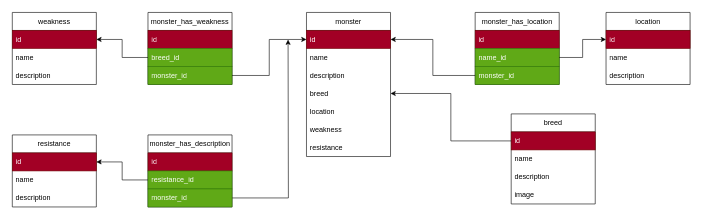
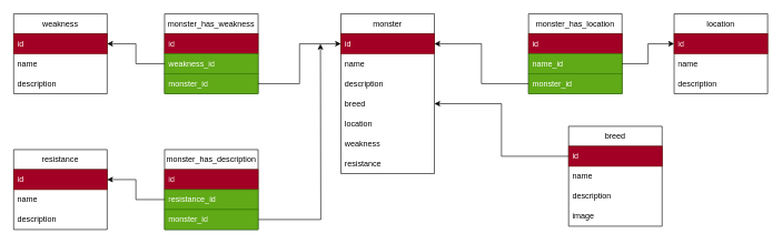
  <mxCell id="0" />
  <mxCell id="1" parent="0" />
  <mxCell id="2" value="monster" style="swimlane;fontStyle=0;childLayout=stackLayout;horizontal=1;startSize=30;horizontalStack=0;resizeParent=1;resizeParentMax=0;resizeLast=0;collapsible=1;marginBottom=0;whiteSpace=wrap;html=1;" parent="1" vertex="1"><mxGeometry x="510" y="20" width="140" height="240" as="geometry" /></mxCell>
  <mxCell id="3" value="id" style="text;strokeColor=#6F0000;fillColor=#a20025;align=left;verticalAlign=middle;spacingLeft=4;spacingRight=4;overflow=hidden;points=[[0,0.5],[1,0.5]];portConstraint=eastwest;rotatable=0;whiteSpace=wrap;html=1;fillStyle=solid;fontColor=#ffffff;" parent="2" vertex="1"><mxGeometry y="30" width="140" height="30" as="geometry" /></mxCell>
  <mxCell id="4" value="name" style="text;strokeColor=none;fillColor=none;align=left;verticalAlign=middle;spacingLeft=4;spacingRight=4;overflow=hidden;points=[[0,0.5],[1,0.5]];portConstraint=eastwest;rotatable=0;whiteSpace=wrap;html=1;" parent="2" vertex="1"><mxGeometry y="60" width="140" height="30" as="geometry" /></mxCell>
  <mxCell id="5" value="description" style="text;strokeColor=none;fillColor=none;align=left;verticalAlign=middle;spacingLeft=4;spacingRight=4;overflow=hidden;points=[[0,0.5],[1,0.5]];portConstraint=eastwest;rotatable=0;whiteSpace=wrap;html=1;" parent="2" vertex="1"><mxGeometry y="90" width="140" height="30" as="geometry" /></mxCell>
  <mxCell id="6" value="breed" style="text;strokeColor=none;fillColor=none;align=left;verticalAlign=middle;spacingLeft=4;spacingRight=4;overflow=hidden;points=[[0,0.5],[1,0.5]];portConstraint=eastwest;rotatable=0;whiteSpace=wrap;html=1;" parent="2" vertex="1"><mxGeometry y="120" width="140" height="30" as="geometry" /></mxCell>
  <mxCell id="7" value="location" style="text;strokeColor=none;fillColor=none;align=left;verticalAlign=middle;spacingLeft=4;spacingRight=4;overflow=hidden;points=[[0,0.5],[1,0.5]];portConstraint=eastwest;rotatable=0;whiteSpace=wrap;html=1;" parent="2" vertex="1"><mxGeometry y="150" width="140" height="30" as="geometry" /></mxCell>
  <mxCell id="8" value="weakness" style="text;strokeColor=none;fillColor=none;align=left;verticalAlign=middle;spacingLeft=4;spacingRight=4;overflow=hidden;points=[[0,0.5],[1,0.5]];portConstraint=eastwest;rotatable=0;whiteSpace=wrap;html=1;" parent="2" vertex="1"><mxGeometry y="180" width="140" height="30" as="geometry" /></mxCell>
  <mxCell id="9" value="resistance" style="text;strokeColor=none;fillColor=none;align=left;verticalAlign=middle;spacingLeft=4;spacingRight=4;overflow=hidden;points=[[0,0.5],[1,0.5]];portConstraint=eastwest;rotatable=0;whiteSpace=wrap;html=1;" parent="2" vertex="1"><mxGeometry y="210" width="140" height="30" as="geometry" /></mxCell>
  <mxCell id="10" value="&lt;span style=&quot;text-align: left;&quot;&gt;weakness&lt;/span&gt;" style="swimlane;fontStyle=0;childLayout=stackLayout;horizontal=1;startSize=30;horizontalStack=0;resizeParent=1;resizeParentMax=0;resizeLast=0;collapsible=1;marginBottom=0;whiteSpace=wrap;html=1;" parent="1" vertex="1"><mxGeometry x="20" y="20" width="140" height="120" as="geometry" /></mxCell>
  <mxCell id="11" value="id" style="text;strokeColor=#6F0000;fillColor=#a20025;align=left;verticalAlign=middle;spacingLeft=4;spacingRight=4;overflow=hidden;points=[[0,0.5],[1,0.5]];portConstraint=eastwest;rotatable=0;whiteSpace=wrap;html=1;fontColor=#ffffff;" parent="10" vertex="1"><mxGeometry y="30" width="140" height="30" as="geometry" /></mxCell>
  <mxCell id="12" value="name" style="text;strokeColor=none;fillColor=none;align=left;verticalAlign=middle;spacingLeft=4;spacingRight=4;overflow=hidden;points=[[0,0.5],[1,0.5]];portConstraint=eastwest;rotatable=0;whiteSpace=wrap;html=1;" parent="10" vertex="1"><mxGeometry y="60" width="140" height="30" as="geometry" /></mxCell>
  <mxCell id="13" value="description" style="text;strokeColor=none;fillColor=none;align=left;verticalAlign=middle;spacingLeft=4;spacingRight=4;overflow=hidden;points=[[0,0.5],[1,0.5]];portConstraint=eastwest;rotatable=0;whiteSpace=wrap;html=1;" parent="10" vertex="1"><mxGeometry y="90" width="140" height="30" as="geometry" /></mxCell>
  <mxCell id="14" value="monster_has_&lt;span style=&quot;text-align: left;&quot;&gt;weakness&lt;/span&gt;" style="swimlane;fontStyle=0;childLayout=stackLayout;horizontal=1;startSize=30;horizontalStack=0;resizeParent=1;resizeParentMax=0;resizeLast=0;collapsible=1;marginBottom=0;whiteSpace=wrap;html=1;" parent="1" vertex="1"><mxGeometry x="246" y="20" width="140" height="120" as="geometry" /></mxCell>
  <mxCell id="15" value="id" style="text;strokeColor=#6F0000;fillColor=#a20025;align=left;verticalAlign=middle;spacingLeft=4;spacingRight=4;overflow=hidden;points=[[0,0.5],[1,0.5]];portConstraint=eastwest;rotatable=0;whiteSpace=wrap;html=1;fontColor=#ffffff;" parent="14" vertex="1"><mxGeometry y="30" width="140" height="30" as="geometry" /></mxCell>
- <mxCell id="16" value="breed_id" style="text;strokeColor=#2D7600;fillColor=#60a917;align=left;verticalAlign=middle;spacingLeft=4;spacingRight=4;overflow=hidden;points=[[0,0.5],[1,0.5]];portConstraint=eastwest;rotatable=0;whiteSpace=wrap;html=1;fontColor=#ffffff;" parent="14" vertex="1"><mxGeometry y="60" width="140" height="30" as="geometry" /></mxCell>
+ <mxCell id="16" value="weakness_id" style="text;strokeColor=#2D7600;fillColor=#60a917;align=left;verticalAlign=middle;spacingLeft=4;spacingRight=4;overflow=hidden;points=[[0,0.5],[1,0.5]];portConstraint=eastwest;rotatable=0;whiteSpace=wrap;html=1;fontColor=#ffffff;" parent="14" vertex="1"><mxGeometry y="60" width="140" height="30" as="geometry" /></mxCell>
  <mxCell id="17" value="monster_id" style="text;strokeColor=#2D7600;fillColor=#60a917;align=left;verticalAlign=middle;spacingLeft=4;spacingRight=4;overflow=hidden;points=[[0,0.5],[1,0.5]];portConstraint=eastwest;rotatable=0;whiteSpace=wrap;html=1;fontColor=#ffffff;" parent="14" vertex="1"><mxGeometry y="90" width="140" height="30" as="geometry" /></mxCell>
  <mxCell id="18" style="edgeStyle=orthogonalEdgeStyle;rounded=0;orthogonalLoop=1;jettySize=auto;html=1;entryX=1;entryY=0.5;entryDx=0;entryDy=0;" parent="1" source="16" target="11" edge="1"><mxGeometry relative="1" as="geometry" /></mxCell>
  <mxCell id="19" style="edgeStyle=orthogonalEdgeStyle;rounded=0;orthogonalLoop=1;jettySize=auto;html=1;entryX=0;entryY=0.5;entryDx=0;entryDy=0;" parent="1" source="17" target="3" edge="1"><mxGeometry relative="1" as="geometry" /></mxCell>
  <mxCell id="20" value="resistance" style="swimlane;fontStyle=0;childLayout=stackLayout;horizontal=1;startSize=30;horizontalStack=0;resizeParent=1;resizeParentMax=0;resizeLast=0;collapsible=1;marginBottom=0;whiteSpace=wrap;html=1;" parent="1" vertex="1"><mxGeometry x="20" y="224" width="140" height="120" as="geometry" /></mxCell>
  <mxCell id="21" value="id" style="text;strokeColor=#6F0000;fillColor=#a20025;align=left;verticalAlign=middle;spacingLeft=4;spacingRight=4;overflow=hidden;points=[[0,0.5],[1,0.5]];portConstraint=eastwest;rotatable=0;whiteSpace=wrap;html=1;fontColor=#ffffff;" parent="20" vertex="1"><mxGeometry y="30" width="140" height="30" as="geometry" /></mxCell>
  <mxCell id="22" value="name" style="text;strokeColor=none;fillColor=none;align=left;verticalAlign=middle;spacingLeft=4;spacingRight=4;overflow=hidden;points=[[0,0.5],[1,0.5]];portConstraint=eastwest;rotatable=0;whiteSpace=wrap;html=1;" parent="20" vertex="1"><mxGeometry y="60" width="140" height="30" as="geometry" /></mxCell>
  <mxCell id="23" value="description" style="text;strokeColor=none;fillColor=none;align=left;verticalAlign=middle;spacingLeft=4;spacingRight=4;overflow=hidden;points=[[0,0.5],[1,0.5]];portConstraint=eastwest;rotatable=0;whiteSpace=wrap;html=1;" parent="20" vertex="1"><mxGeometry y="90" width="140" height="30" as="geometry" /></mxCell>
  <mxCell id="24" value="monster_has_description" style="swimlane;fontStyle=0;childLayout=stackLayout;horizontal=1;startSize=30;horizontalStack=0;resizeParent=1;resizeParentMax=0;resizeLast=0;collapsible=1;marginBottom=0;whiteSpace=wrap;html=1;" parent="1" vertex="1"><mxGeometry x="246" y="224" width="140" height="120" as="geometry" /></mxCell>
  <mxCell id="25" value="id" style="text;strokeColor=#6F0000;fillColor=#a20025;align=left;verticalAlign=middle;spacingLeft=4;spacingRight=4;overflow=hidden;points=[[0,0.5],[1,0.5]];portConstraint=eastwest;rotatable=0;whiteSpace=wrap;html=1;fontColor=#ffffff;" parent="24" vertex="1"><mxGeometry y="30" width="140" height="30" as="geometry" /></mxCell>
  <mxCell id="26" value="resistance_id" style="text;strokeColor=#2D7600;fillColor=#60a917;align=left;verticalAlign=middle;spacingLeft=4;spacingRight=4;overflow=hidden;points=[[0,0.5],[1,0.5]];portConstraint=eastwest;rotatable=0;whiteSpace=wrap;html=1;fontColor=#ffffff;" parent="24" vertex="1"><mxGeometry y="60" width="140" height="30" as="geometry" /></mxCell>
  <mxCell id="27" style="edgeStyle=orthogonalEdgeStyle;rounded=0;orthogonalLoop=1;jettySize=auto;html=1;" parent="24" source="28" edge="1"><mxGeometry relative="1" as="geometry"><mxPoint x="233.353" y="-158.765" as="targetPoint" /></mxGeometry></mxCell>
  <mxCell id="28" value="monster_id" style="text;strokeColor=#2D7600;fillColor=#60a917;align=left;verticalAlign=middle;spacingLeft=4;spacingRight=4;overflow=hidden;points=[[0,0.5],[1,0.5]];portConstraint=eastwest;rotatable=0;whiteSpace=wrap;html=1;fontColor=#ffffff;" parent="24" vertex="1"><mxGeometry y="90" width="140" height="30" as="geometry" /></mxCell>
  <mxCell id="29" style="edgeStyle=orthogonalEdgeStyle;rounded=0;orthogonalLoop=1;jettySize=auto;html=1;entryX=1;entryY=0.5;entryDx=0;entryDy=0;" parent="1" source="26" target="21" edge="1"><mxGeometry relative="1" as="geometry" /></mxCell>
  <mxCell id="30" value="breed" style="swimlane;fontStyle=0;childLayout=stackLayout;horizontal=1;startSize=30;horizontalStack=0;resizeParent=1;resizeParentMax=0;resizeLast=0;collapsible=1;marginBottom=0;whiteSpace=wrap;html=1;" parent="1" vertex="1"><mxGeometry x="851" y="189" width="140" height="150" as="geometry" /></mxCell>
  <mxCell id="31" value="id" style="text;strokeColor=#6F0000;fillColor=#a20025;align=left;verticalAlign=middle;spacingLeft=4;spacingRight=4;overflow=hidden;points=[[0,0.5],[1,0.5]];portConstraint=eastwest;rotatable=0;whiteSpace=wrap;html=1;fontColor=#ffffff;" parent="30" vertex="1"><mxGeometry y="30" width="140" height="30" as="geometry" /></mxCell>
  <mxCell id="32" value="name" style="text;strokeColor=none;fillColor=none;align=left;verticalAlign=middle;spacingLeft=4;spacingRight=4;overflow=hidden;points=[[0,0.5],[1,0.5]];portConstraint=eastwest;rotatable=0;whiteSpace=wrap;html=1;" parent="30" vertex="1"><mxGeometry y="60" width="140" height="30" as="geometry" /></mxCell>
  <mxCell id="33" value="description" style="text;strokeColor=none;fillColor=none;align=left;verticalAlign=middle;spacingLeft=4;spacingRight=4;overflow=hidden;points=[[0,0.5],[1,0.5]];portConstraint=eastwest;rotatable=0;whiteSpace=wrap;html=1;" parent="30" vertex="1"><mxGeometry y="90" width="140" height="30" as="geometry" /></mxCell>
  <mxCell id="34" value="image" style="text;strokeColor=none;fillColor=none;align=left;verticalAlign=middle;spacingLeft=4;spacingRight=4;overflow=hidden;points=[[0,0.5],[1,0.5]];portConstraint=eastwest;rotatable=0;whiteSpace=wrap;html=1;" parent="30" vertex="1"><mxGeometry y="120" width="140" height="30" as="geometry" /></mxCell>
  <mxCell id="35" style="edgeStyle=orthogonalEdgeStyle;rounded=0;orthogonalLoop=1;jettySize=auto;html=1;entryX=1;entryY=0.5;entryDx=0;entryDy=0;" parent="1" source="31" target="6" edge="1"><mxGeometry relative="1" as="geometry" /></mxCell>
  <mxCell id="36" value="location" style="swimlane;fontStyle=0;childLayout=stackLayout;horizontal=1;startSize=30;horizontalStack=0;resizeParent=1;resizeParentMax=0;resizeLast=0;collapsible=1;marginBottom=0;whiteSpace=wrap;html=1;" parent="1" vertex="1"><mxGeometry x="1009" y="20" width="140" height="120" as="geometry" /></mxCell>
  <mxCell id="37" value="id" style="text;strokeColor=#6F0000;fillColor=#a20025;align=left;verticalAlign=middle;spacingLeft=4;spacingRight=4;overflow=hidden;points=[[0,0.5],[1,0.5]];portConstraint=eastwest;rotatable=0;whiteSpace=wrap;html=1;fontColor=#ffffff;" parent="36" vertex="1"><mxGeometry y="30" width="140" height="30" as="geometry" /></mxCell>
  <mxCell id="38" value="name" style="text;strokeColor=none;fillColor=none;align=left;verticalAlign=middle;spacingLeft=4;spacingRight=4;overflow=hidden;points=[[0,0.5],[1,0.5]];portConstraint=eastwest;rotatable=0;whiteSpace=wrap;html=1;" parent="36" vertex="1"><mxGeometry y="60" width="140" height="30" as="geometry" /></mxCell>
  <mxCell id="39" value="description" style="text;strokeColor=none;fillColor=none;align=left;verticalAlign=middle;spacingLeft=4;spacingRight=4;overflow=hidden;points=[[0,0.5],[1,0.5]];portConstraint=eastwest;rotatable=0;whiteSpace=wrap;html=1;" parent="36" vertex="1"><mxGeometry y="90" width="140" height="30" as="geometry" /></mxCell>
  <mxCell id="40" value="monster_has_location" style="swimlane;fontStyle=0;childLayout=stackLayout;horizontal=1;startSize=30;horizontalStack=0;resizeParent=1;resizeParentMax=0;resizeLast=0;collapsible=1;marginBottom=0;whiteSpace=wrap;html=1;" parent="1" vertex="1"><mxGeometry x="791" y="20" width="140" height="120" as="geometry" /></mxCell>
  <mxCell id="41" value="id" style="text;strokeColor=#6F0000;fillColor=#a20025;align=left;verticalAlign=middle;spacingLeft=4;spacingRight=4;overflow=hidden;points=[[0,0.5],[1,0.5]];portConstraint=eastwest;rotatable=0;whiteSpace=wrap;html=1;fontColor=#ffffff;" parent="40" vertex="1"><mxGeometry y="30" width="140" height="30" as="geometry" /></mxCell>
  <mxCell id="42" value="name_id" style="text;strokeColor=#2D7600;fillColor=#60a917;align=left;verticalAlign=middle;spacingLeft=4;spacingRight=4;overflow=hidden;points=[[0,0.5],[1,0.5]];portConstraint=eastwest;rotatable=0;whiteSpace=wrap;html=1;fontColor=#ffffff;" parent="40" vertex="1"><mxGeometry y="60" width="140" height="30" as="geometry" /></mxCell>
  <mxCell id="43" value="monster_id" style="text;strokeColor=#2D7600;fillColor=#60a917;align=left;verticalAlign=middle;spacingLeft=4;spacingRight=4;overflow=hidden;points=[[0,0.5],[1,0.5]];portConstraint=eastwest;rotatable=0;whiteSpace=wrap;html=1;fontColor=#ffffff;" parent="40" vertex="1"><mxGeometry y="90" width="140" height="30" as="geometry" /></mxCell>
  <mxCell id="44" style="edgeStyle=orthogonalEdgeStyle;rounded=0;orthogonalLoop=1;jettySize=auto;html=1;entryX=0;entryY=0.5;entryDx=0;entryDy=0;" parent="1" source="42" target="37" edge="1"><mxGeometry relative="1" as="geometry" /></mxCell>
  <mxCell id="45" style="edgeStyle=orthogonalEdgeStyle;rounded=0;orthogonalLoop=1;jettySize=auto;html=1;" parent="1" source="43" target="3" edge="1"><mxGeometry relative="1" as="geometry" /></mxCell>
